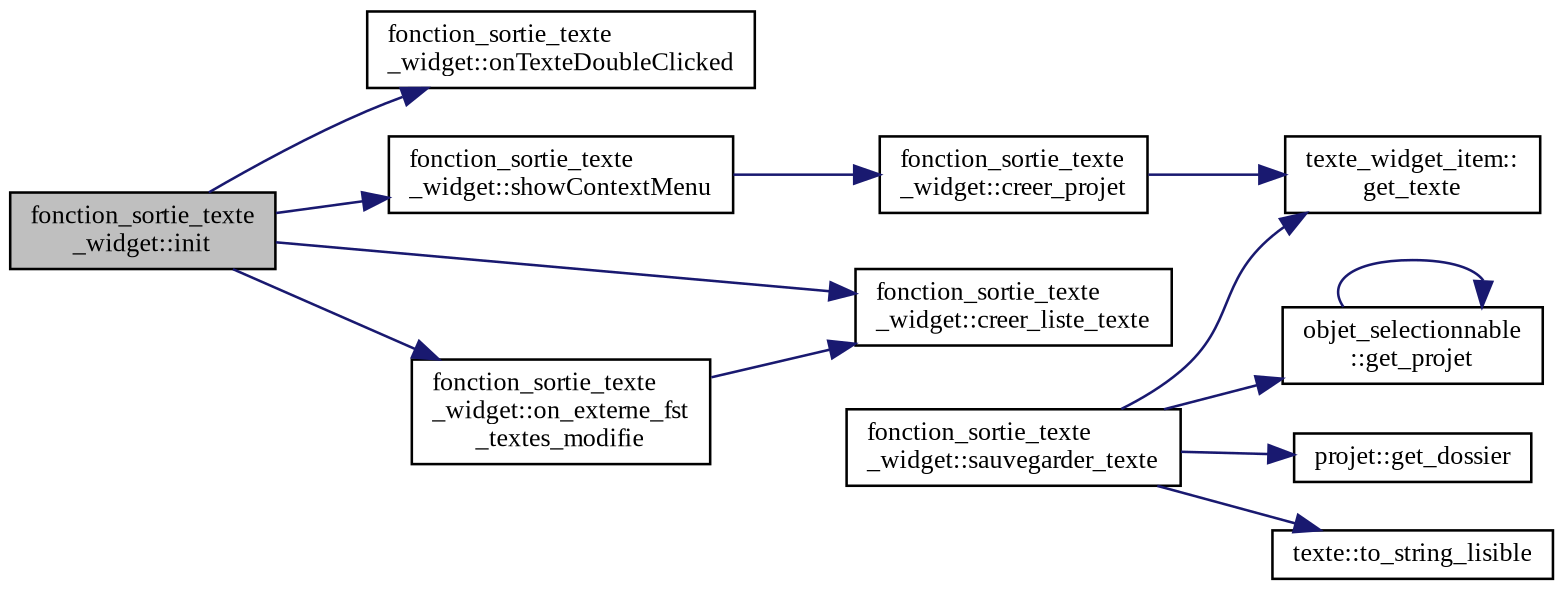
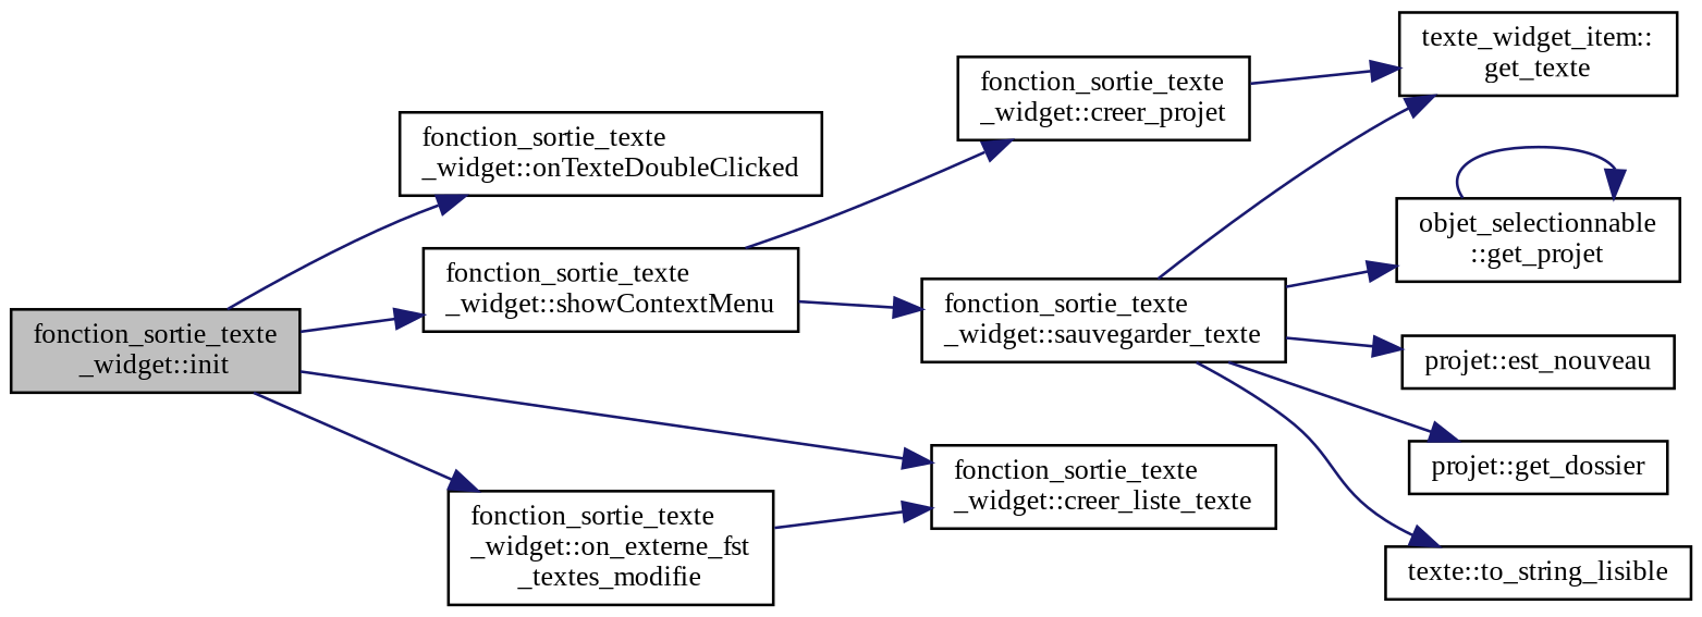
  digraph {
    fontname="Liberation Serif"
    rankdir=LR
    node [color=black fillcolor=white fontname="Liberation Serif" fontsize=10 shape=record style=filled]
    edge [color=midnightblue fontname="Liberation Serif" fontsize=10 labelfontname=Helvetica labelfontsize=10 style=solid]
    n1 [fillcolor=grey75 fontcolor=black height=0.2 label="fonction_sortie_texte\l_widget::init" width=0.4]
    n2 [height=0.2 label="fonction_sortie_texte\l_widget::onTexteDoubleClicked" width=0.4]
    n3 [height=0.2 label="fonction_sortie_texte\l_widget::showContextMenu" width=0.4]
    n4 [height=0.2 label="fonction_sortie_texte\l_widget::creer_liste_texte" width=0.4]
    n5 [height=0.2 label="fonction_sortie_texte\l_widget::on_externe_fst\l_textes_modifie" width=0.4]
    n6 [height=0.2 label="fonction_sortie_texte\l_widget::creer_projet" width=0.4]
    n7 [height=0.2 label="fonction_sortie_texte\l_widget::sauvegarder_texte" width=0.4]
    n8 [height=0.2 label="texte_widget_item::\lget_texte" width=0.4]
    n9 [height=0.2 label="objet_selectionnable\l::get_projet" width=0.4]
+   n10 [height=0.2 label="projet::est_nouveau" width=0.4]
    n11 [height=0.2 label="projet::get_dossier" width=0.4]
    n12 [height=0.2 label="texte::to_string_lisible" width=0.4]
    n1 -> n2
    n1 -> n3
    n1 -> n4
    n1 -> n5
    n3 -> n6
+   n3 -> n7
    n5 -> n4
    n6 -> n8
    n7 -> n8
    n7 -> n9
+   n7 -> n10
    n7 -> n11
    n7 -> n12
    n9 -> n9
  }
